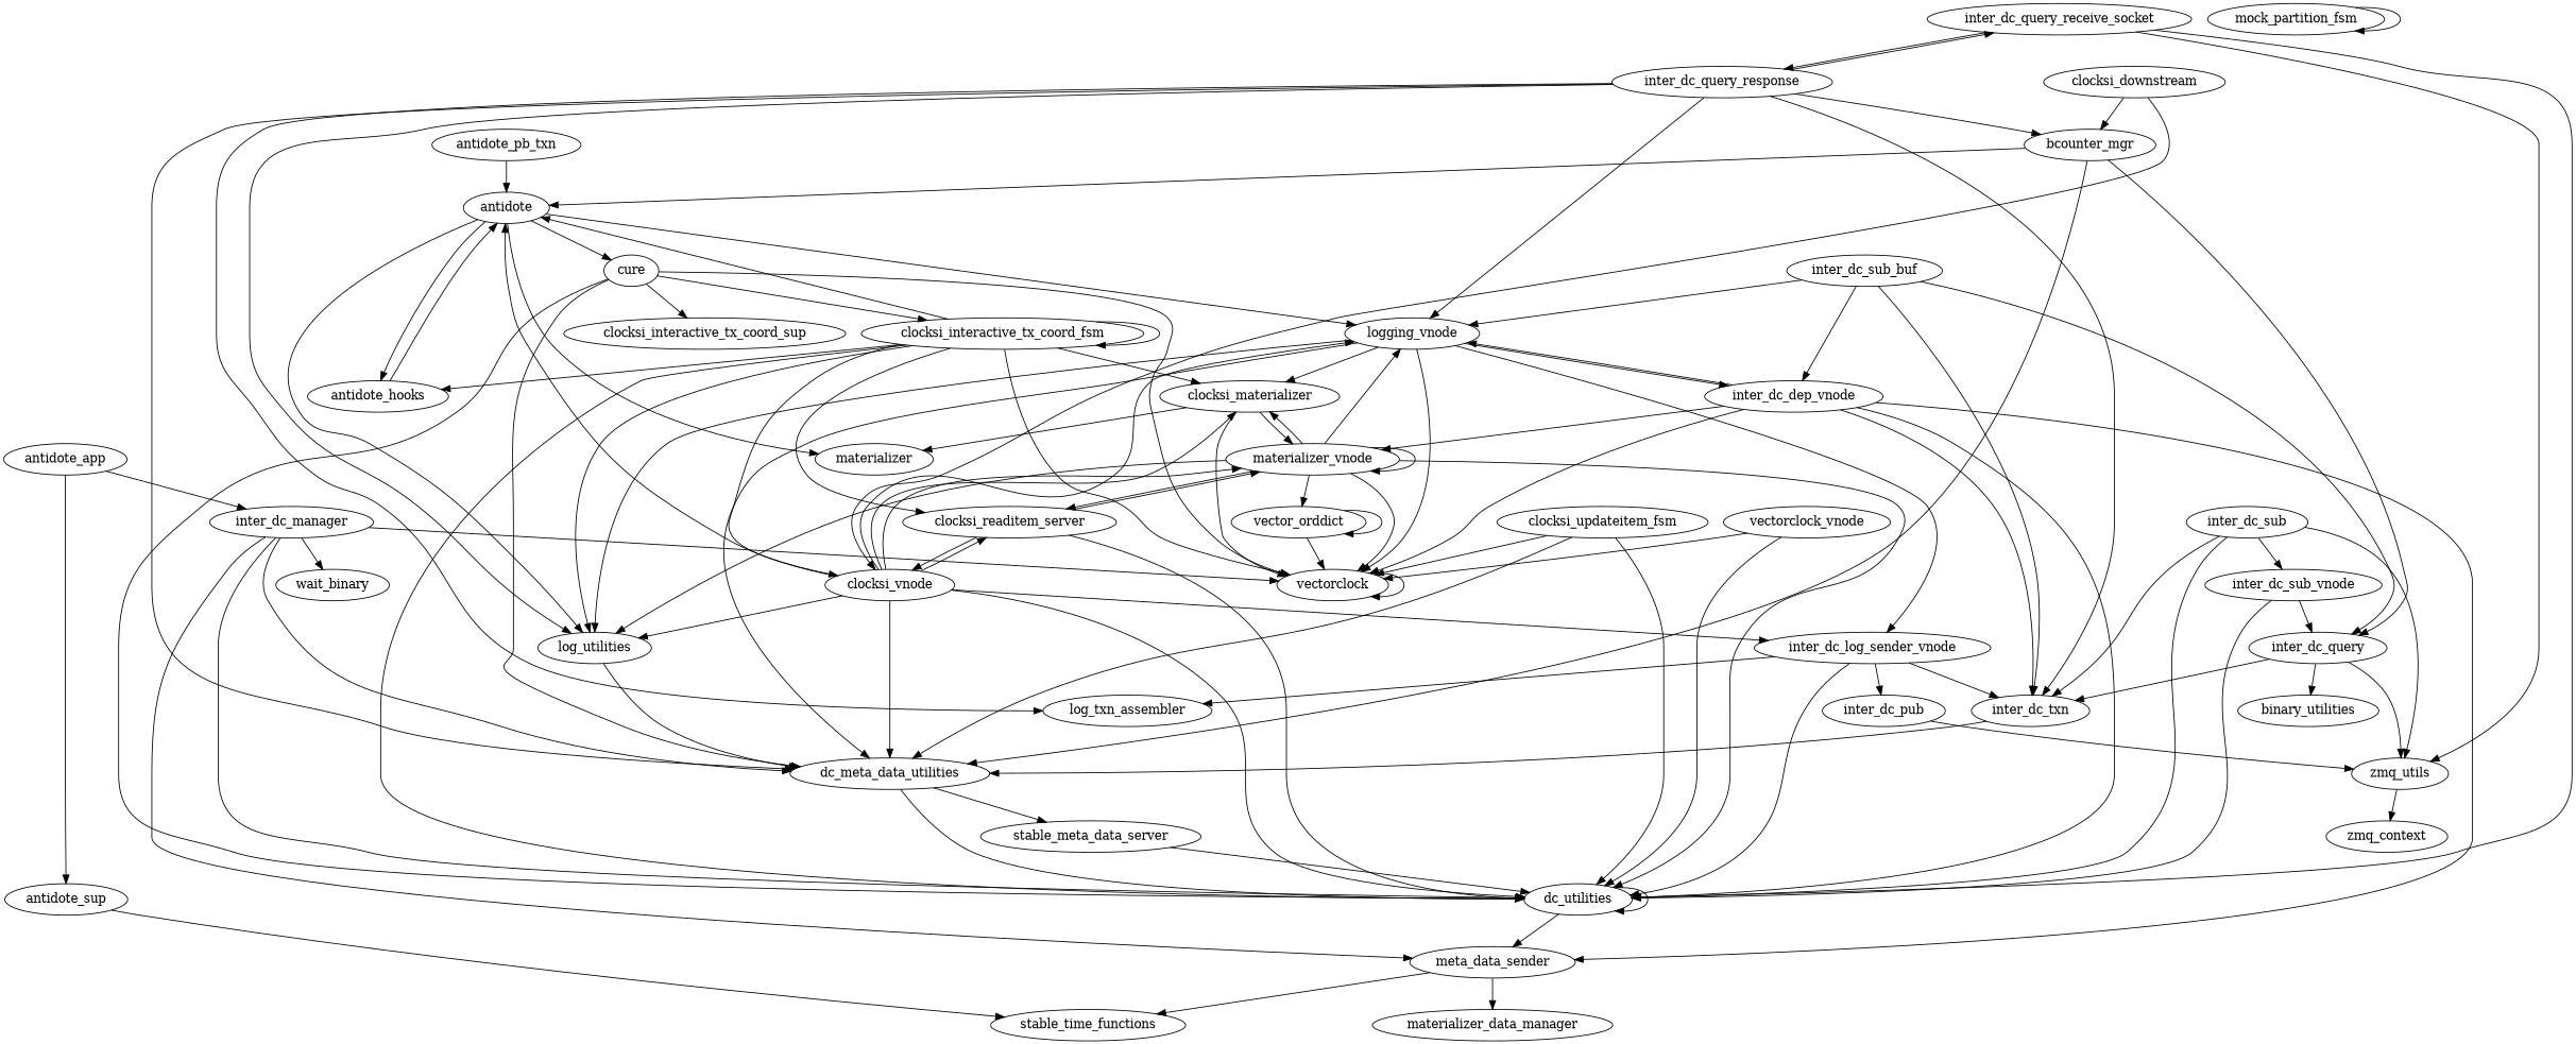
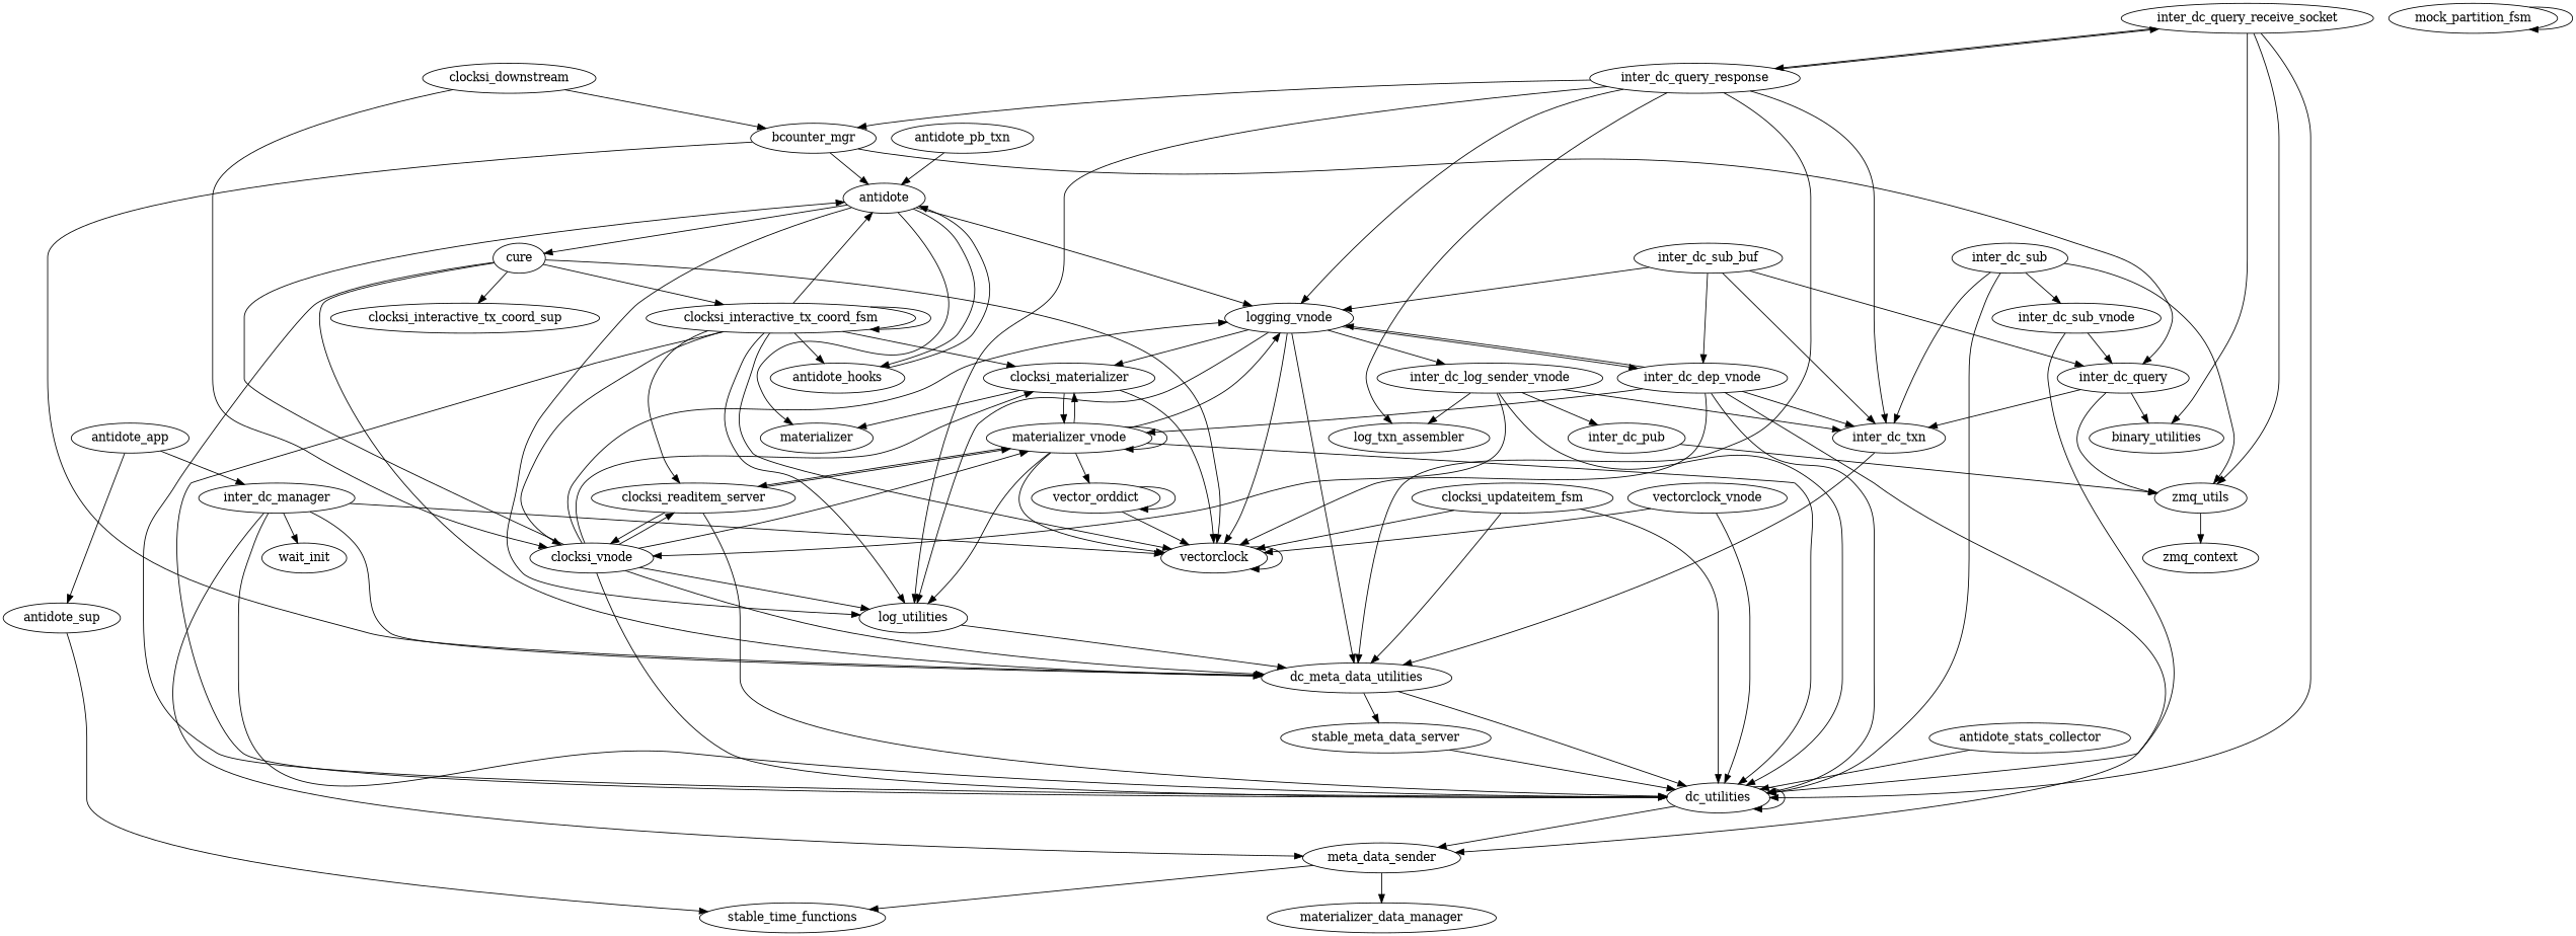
  digraph {
    antidote_app
    antidote_sup
    inter_dc_manager
    stable_time_functions
    dc_utilities
    dc_meta_data_utilities
    vectorclock
    meta_data_sender
-   wait_init [label=wait_binary]
+   wait_init
    stable_meta_data_server
    n11 [label=materializer_data_manager]
    antidote
    materializer
    log_utilities
    logging_vnode
    antidote_hooks
    cure
    clocksi_materializer
    inter_dc_dep_vnode
    inter_dc_log_sender_vnode
    clocksi_interactive_tx_coord_fsm
    clocksi_interactive_tx_coord_sup
    materializer_vnode
    inter_dc_txn
    clocksi_vnode
    log_txn_assembler
    inter_dc_pub
    clocksi_readitem_server
    antidote_pb_txn
+   antidote_stats_collector
    bcounter_mgr
    inter_dc_query
    zmq_utils
    binary_utilities
    zmq_context
    clocksi_downstream
    vector_orddict
    clocksi_updateitem_fsm
    inter_dc_query_receive_socket
    inter_dc_query_response
    inter_dc_sub_buf
    inter_dc_sub
    inter_dc_sub_vnode
    mock_partition_fsm
    vectorclock_vnode
    antidote_app -> antidote_sup
    antidote_app -> inter_dc_manager
    antidote_sup -> stable_time_functions
    inter_dc_manager -> dc_utilities
    inter_dc_manager -> dc_meta_data_utilities
    inter_dc_manager -> vectorclock
    inter_dc_manager -> meta_data_sender
    inter_dc_manager -> wait_init
    dc_utilities -> dc_utilities
    dc_utilities -> meta_data_sender
    dc_meta_data_utilities -> dc_utilities
    dc_meta_data_utilities -> stable_meta_data_server
    vectorclock -> vectorclock
    meta_data_sender -> stable_time_functions
    meta_data_sender -> n11
    stable_meta_data_server -> dc_utilities
    antidote -> materializer
    antidote -> log_utilities
    antidote -> logging_vnode
    antidote -> antidote_hooks
    antidote -> cure
    log_utilities -> dc_meta_data_utilities
    logging_vnode -> dc_meta_data_utilities
    logging_vnode -> vectorclock
    logging_vnode -> log_utilities
    logging_vnode -> clocksi_materializer
    logging_vnode -> inter_dc_dep_vnode
    logging_vnode -> inter_dc_log_sender_vnode
    antidote_hooks -> antidote
    cure -> dc_utilities
    cure -> dc_meta_data_utilities
    cure -> vectorclock
    cure -> clocksi_interactive_tx_coord_fsm
    cure -> clocksi_interactive_tx_coord_sup
    clocksi_materializer -> vectorclock
    clocksi_materializer -> materializer
    clocksi_materializer -> materializer_vnode
    inter_dc_dep_vnode -> dc_utilities
    inter_dc_dep_vnode -> vectorclock
    inter_dc_dep_vnode -> meta_data_sender
    inter_dc_dep_vnode -> logging_vnode
    inter_dc_dep_vnode -> materializer_vnode
    inter_dc_dep_vnode -> inter_dc_txn
    inter_dc_log_sender_vnode -> dc_utilities
    inter_dc_log_sender_vnode -> inter_dc_txn
-   clocksi_vnode -> inter_dc_log_sender_vnode
+   inter_dc_log_sender_vnode -> clocksi_vnode
    inter_dc_log_sender_vnode -> log_txn_assembler
    inter_dc_log_sender_vnode -> inter_dc_pub
    clocksi_interactive_tx_coord_fsm -> dc_utilities
    clocksi_interactive_tx_coord_fsm -> vectorclock
    clocksi_interactive_tx_coord_fsm -> antidote
    clocksi_interactive_tx_coord_fsm -> log_utilities
    clocksi_interactive_tx_coord_fsm -> antidote_hooks
    clocksi_interactive_tx_coord_fsm -> clocksi_materializer
    clocksi_interactive_tx_coord_fsm -> clocksi_interactive_tx_coord_fsm
    clocksi_interactive_tx_coord_fsm -> clocksi_vnode
    clocksi_interactive_tx_coord_fsm -> clocksi_readitem_server
    materializer_vnode -> dc_utilities
    materializer_vnode -> vectorclock
    materializer_vnode -> log_utilities
    materializer_vnode -> logging_vnode
    materializer_vnode -> clocksi_materializer
    materializer_vnode -> materializer_vnode
    materializer_vnode -> clocksi_readitem_server
    materializer_vnode -> vector_orddict
    inter_dc_txn -> dc_meta_data_utilities
    clocksi_vnode -> dc_utilities
    clocksi_vnode -> dc_meta_data_utilities
    clocksi_vnode -> antidote
    clocksi_vnode -> log_utilities
    clocksi_vnode -> logging_vnode
    clocksi_vnode -> clocksi_materializer
    clocksi_vnode -> materializer_vnode
    clocksi_vnode -> clocksi_readitem_server
    inter_dc_pub -> zmq_utils
    clocksi_readitem_server -> dc_utilities
    clocksi_readitem_server -> materializer_vnode
    clocksi_readitem_server -> clocksi_vnode
    antidote_pb_txn -> antidote
+   antidote_stats_collector -> dc_utilities
    bcounter_mgr -> dc_meta_data_utilities
    bcounter_mgr -> antidote
    bcounter_mgr -> inter_dc_query
    inter_dc_query -> inter_dc_txn
    inter_dc_query -> zmq_utils
    inter_dc_query -> binary_utilities
    zmq_utils -> zmq_context
    clocksi_downstream -> clocksi_vnode
    clocksi_downstream -> bcounter_mgr
    vector_orddict -> vectorclock
    vector_orddict -> vector_orddict
    clocksi_updateitem_fsm -> dc_utilities
    clocksi_updateitem_fsm -> dc_meta_data_utilities
    clocksi_updateitem_fsm -> vectorclock
    inter_dc_query_receive_socket -> dc_utilities
    inter_dc_query_receive_socket -> zmq_utils
+   inter_dc_query_receive_socket -> binary_utilities
    inter_dc_query_receive_socket -> inter_dc_query_response
    inter_dc_query_response -> dc_meta_data_utilities
    inter_dc_query_response -> log_utilities
    inter_dc_query_response -> logging_vnode
    inter_dc_query_response -> inter_dc_txn
    inter_dc_query_response -> log_txn_assembler
    inter_dc_query_response -> bcounter_mgr
    inter_dc_query_response -> inter_dc_query_receive_socket
    inter_dc_sub_buf -> logging_vnode
    inter_dc_sub_buf -> inter_dc_dep_vnode
    inter_dc_sub_buf -> inter_dc_txn
    inter_dc_sub_buf -> inter_dc_query
    inter_dc_sub -> dc_utilities
    inter_dc_sub -> inter_dc_txn
    inter_dc_sub -> zmq_utils
    inter_dc_sub -> inter_dc_sub_vnode
    inter_dc_sub_vnode -> dc_utilities
    inter_dc_sub_vnode -> inter_dc_query
    mock_partition_fsm -> mock_partition_fsm
    vectorclock_vnode -> dc_utilities
    vectorclock_vnode -> vectorclock
  }
